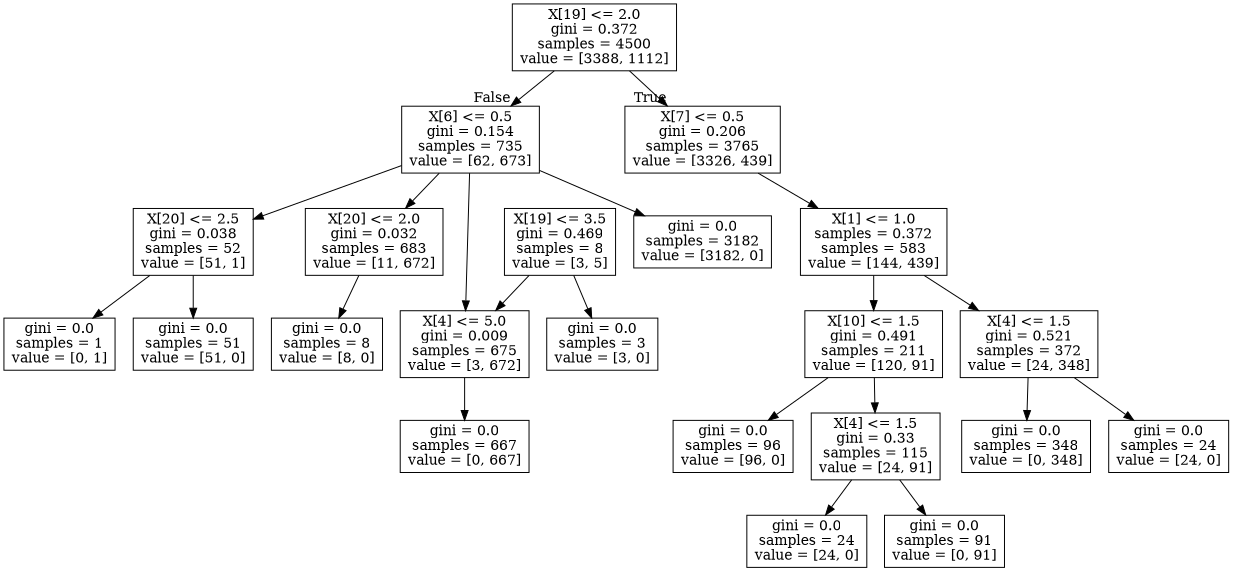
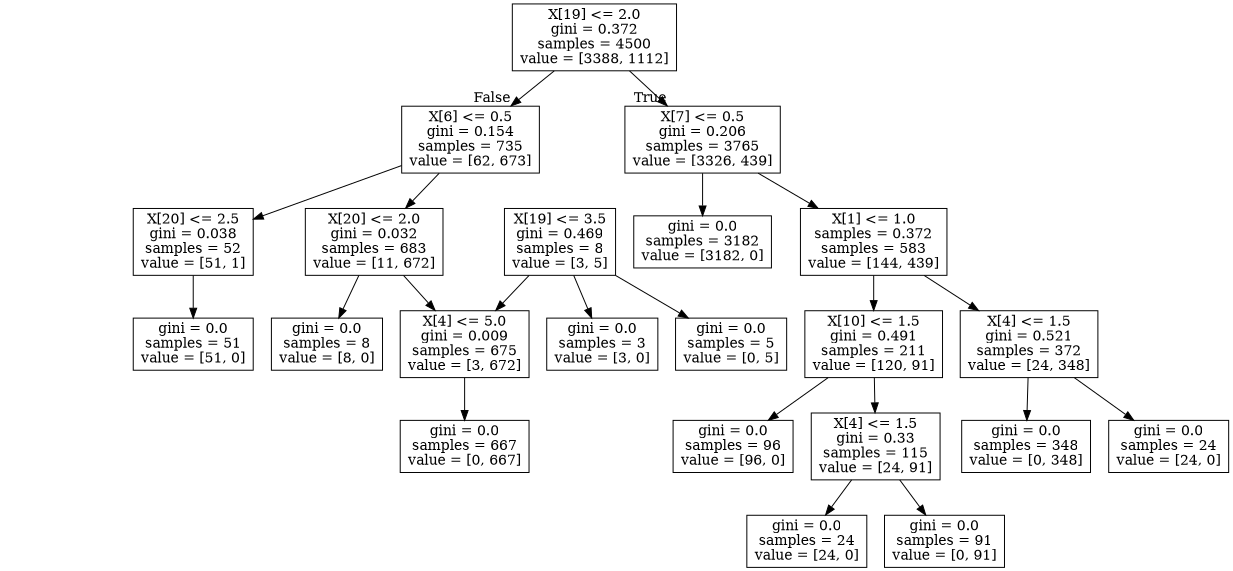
  digraph {
    node [shape=box]
    n1 [label="X[19] <= 2.0\ngini = 0.372\nsamples = 4500\nvalue = [3388, 1112]"]
    n2 [label="X[7] <= 0.5\ngini = 0.206\nsamples = 3765\nvalue = [3326, 439]"]
    n3 [label="X[6] <= 0.5\ngini = 0.154\nsamples = 735\nvalue = [62, 673]"]
    n4 [label="gini = 0.0\nsamples = 3182\nvalue = [3182, 0]"]
    n5 [label="X[1] <= 1.0\nsamples = 0.372\nsamples = 583\nvalue = [144, 439]"]
    n6 [label="X[20] <= 2.0\ngini = 0.032\nsamples = 683\nvalue = [11, 672]"]
    n7 [label="X[20] <= 2.5\ngini = 0.038\nsamples = 52\nvalue = [51, 1]"]
    n8 [label="X[10] <= 1.5\ngini = 0.491\nsamples = 211\nvalue = [120, 91]"]
    n9 [label="X[4] <= 1.5\ngini = 0.521\nsamples = 372\nvalue = [24, 348]"]
    n10 [label="X[4] <= 1.5\ngini = 0.33\nsamples = 115\nvalue = [24, 91]"]
    n11 [label="gini = 0.0\nsamples = 96\nvalue = [96, 0]"]
    n12 [label="gini = 0.0\nsamples = 24\nvalue = [24, 0]"]
    n13 [label="gini = 0.0\nsamples = 348\nvalue = [0, 348]"]
    n14 [label="gini = 0.0\nsamples = 24\nvalue = [24, 0]"]
    n15 [label="gini = 0.0\nsamples = 91\nvalue = [0, 91]"]
    n16 [label="gini = 0.0\nsamples = 8\nvalue = [8, 0]"]
    n17 [label="X[4] <= 5.0\ngini = 0.009\nsamples = 675\nvalue = [3, 672]"]
-   n18 [label="gini = 0.0\nsamples = 1\nvalue = [0, 1]"]
    n19 [label="gini = 0.0\nsamples = 51\nvalue = [51, 0]"]
    n20 [label="gini = 0.0\nsamples = 667\nvalue = [0, 667]"]
    n21 [label="X[19] <= 3.5\ngini = 0.469\nsamples = 8\nvalue = [3, 5]"]
    n22 [label="gini = 0.0\nsamples = 3\nvalue = [3, 0]"]
+   n23 [label="gini = 0.0\nsamples = 5\nvalue = [0, 5]"]
    n1 -> n2 [headlabel=True labelangle=45 labeldistance=2.5]
    n1 -> n3 [headlabel=False labelangle=-45 labeldistance=2.5]
-   n3 -> n4
+   n2 -> n4
    n2 -> n5
    n3 -> n6
    n3 -> n7
    n5 -> n8
    n5 -> n9
    n6 -> n16
-   n3 -> n17
-   n7 -> n18
+   n6 -> n17
    n7 -> n19
    n8 -> n10
    n8 -> n11
    n9 -> n12
    n9 -> n13
    n10 -> n14
    n10 -> n15
    n17 -> n20
    n21 -> n17
    n21 -> n22
+   n21 -> n23
  }
